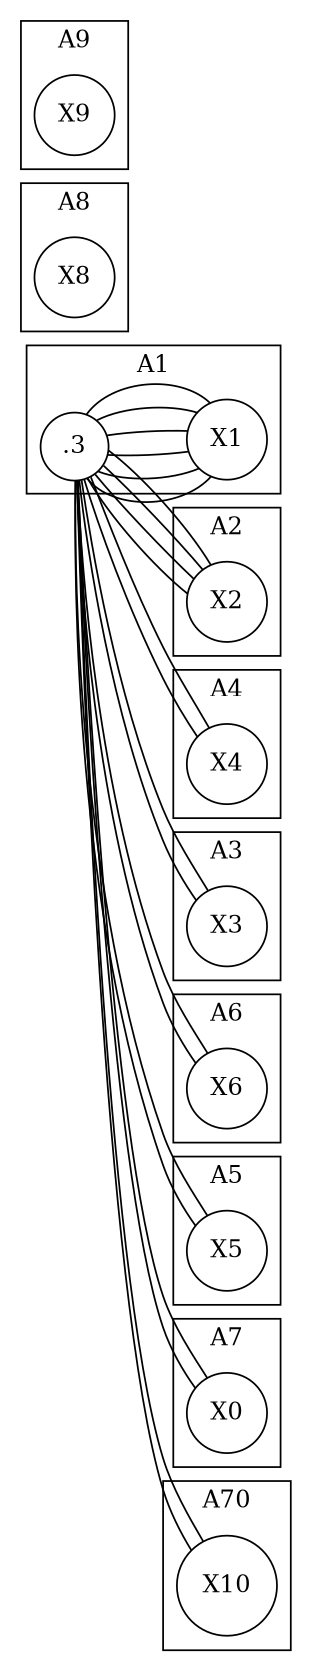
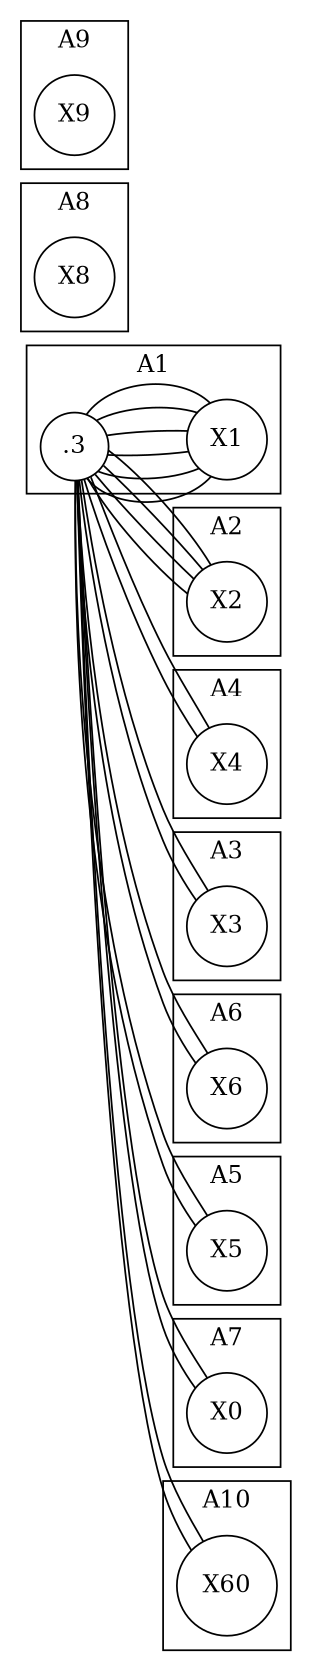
  graph {
    rankdir=LR
    node [shape=circle]
    n1 [label=.3]
    X1
    X2
    X4
    X3
    X6
    X5
    X8
    n9 [label=X0]
-   X10
+   X10 [label=X60]
    X9
    subgraph cluster_1 {
      label=A1
      n1
      X1
    }
    subgraph cluster_2 {
      label=A2
      X2
    }
    subgraph cluster_3 {
      label=A4
      X4
    }
    subgraph cluster_4 {
      label=A3
      X3
    }
    subgraph cluster_5 {
      label=A6
      X6
    }
    subgraph cluster_6 {
      label=A5
      X5
    }
    subgraph cluster_7 {
      label=A8
      X8
    }
    subgraph cluster_8 {
      label=A7
      n9
    }
    subgraph cluster_9 {
-     label=A70
+     label=A10
      X10
    }
    subgraph cluster_10 {
      label=A9
      X9
    }
    n1 -- X1
    n1 -- X1
    n1 -- X1
    n1 -- X1
    n1 -- X1
    n1 -- X1
    n1 -- X2
    n1 -- X2
    n1 -- X2
    n1 -- X2
    n1 -- X4
    n1 -- X4
    n1 -- X3
    n1 -- X3
    n1 -- X6
    n1 -- X6
    n1 -- X5
    n1 -- X5
    n1 -- n9
    n1 -- n9
    n1 -- X10
    n1 -- X10
  }
